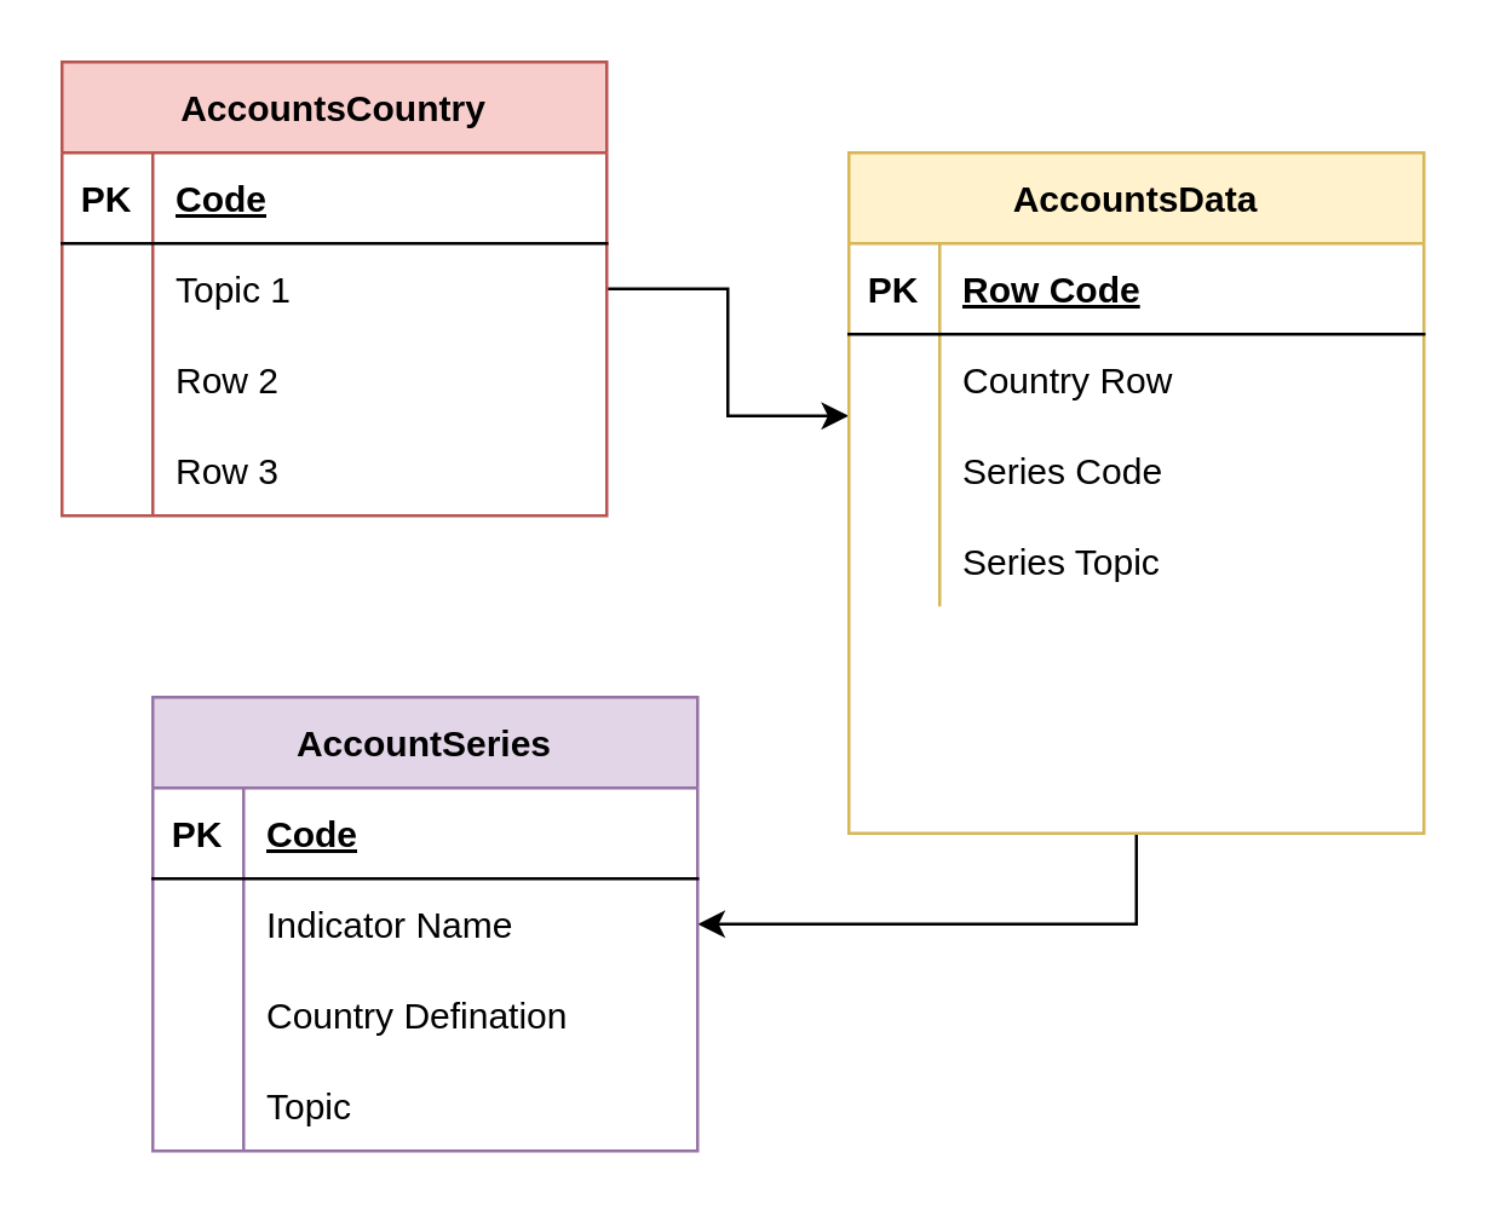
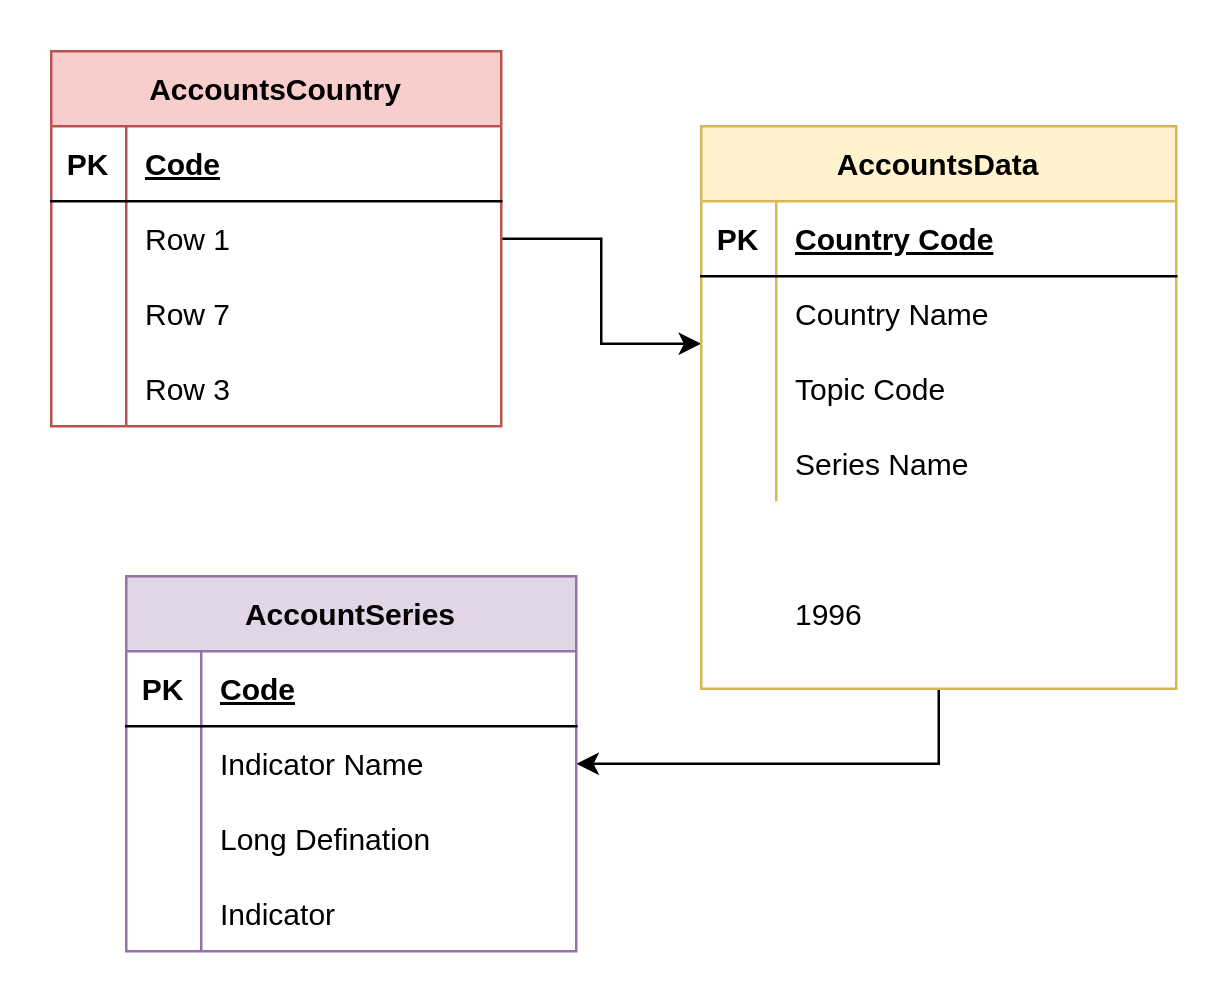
  <mxCell id="0" />
  <mxCell id="1" parent="0" />
  <mxCell id="2" style="edgeStyle=orthogonalEdgeStyle;rounded=0;orthogonalLoop=1;jettySize=auto;html=1;entryX=0;entryY=-0.1;entryDx=0;entryDy=0;entryPerimeter=0;" edge="1" parent="1" source="3" target="24"><mxGeometry relative="1" as="geometry" /></mxCell>
  <mxCell id="3" value="AccountsCountry" style="shape=table;startSize=30;container=1;collapsible=1;childLayout=tableLayout;fixedRows=1;rowLines=0;fontStyle=1;align=center;resizeLast=1;fillColor=#f8cecc;strokeColor=#b85450;" vertex="1" parent="1"><mxGeometry x="20" y="20" width="180" height="150" as="geometry" /></mxCell>
  <mxCell id="4" value="" style="shape=tableRow;horizontal=0;startSize=0;swimlaneHead=0;swimlaneBody=0;fillColor=none;collapsible=0;dropTarget=0;points=[[0,0.5],[1,0.5]];portConstraint=eastwest;top=0;left=0;right=0;bottom=1;" vertex="1" parent="3"><mxGeometry y="30" width="180" height="30" as="geometry" /></mxCell>
  <mxCell id="5" value="PK" style="shape=partialRectangle;connectable=0;fillColor=none;top=0;left=0;bottom=0;right=0;fontStyle=1;overflow=hidden;" vertex="1" parent="4"><mxGeometry width="30" height="30" as="geometry"><mxRectangle width="30" height="30" as="alternateBounds" /></mxGeometry></mxCell>
  <mxCell id="6" value="Code" style="shape=partialRectangle;connectable=0;fillColor=none;top=0;left=0;bottom=0;right=0;align=left;spacingLeft=6;fontStyle=5;overflow=hidden;" vertex="1" parent="4"><mxGeometry x="30" width="150" height="30" as="geometry"><mxRectangle width="150" height="30" as="alternateBounds" /></mxGeometry></mxCell>
  <mxCell id="7" value="" style="shape=tableRow;horizontal=0;startSize=0;swimlaneHead=0;swimlaneBody=0;fillColor=none;collapsible=0;dropTarget=0;points=[[0,0.5],[1,0.5]];portConstraint=eastwest;top=0;left=0;right=0;bottom=0;" vertex="1" parent="3"><mxGeometry y="60" width="180" height="30" as="geometry" /></mxCell>
  <mxCell id="8" value="" style="shape=partialRectangle;connectable=0;fillColor=none;top=0;left=0;bottom=0;right=0;editable=1;overflow=hidden;" vertex="1" parent="7"><mxGeometry width="30" height="30" as="geometry"><mxRectangle width="30" height="30" as="alternateBounds" /></mxGeometry></mxCell>
- <mxCell id="9" value="Topic 1" style="shape=partialRectangle;connectable=0;fillColor=none;top=0;left=0;bottom=0;right=0;align=left;spacingLeft=6;overflow=hidden;" vertex="1" parent="7"><mxGeometry x="30" width="150" height="30" as="geometry"><mxRectangle width="150" height="30" as="alternateBounds" /></mxGeometry></mxCell>
+ <mxCell id="9" value="Row 1" style="shape=partialRectangle;connectable=0;fillColor=none;top=0;left=0;bottom=0;right=0;align=left;spacingLeft=6;overflow=hidden;" vertex="1" parent="7"><mxGeometry x="30" width="150" height="30" as="geometry"><mxRectangle width="150" height="30" as="alternateBounds" /></mxGeometry></mxCell>
  <mxCell id="10" value="" style="shape=tableRow;horizontal=0;startSize=0;swimlaneHead=0;swimlaneBody=0;fillColor=none;collapsible=0;dropTarget=0;points=[[0,0.5],[1,0.5]];portConstraint=eastwest;top=0;left=0;right=0;bottom=0;" vertex="1" parent="3"><mxGeometry y="90" width="180" height="30" as="geometry" /></mxCell>
  <mxCell id="11" value="" style="shape=partialRectangle;connectable=0;fillColor=none;top=0;left=0;bottom=0;right=0;editable=1;overflow=hidden;" vertex="1" parent="10"><mxGeometry width="30" height="30" as="geometry"><mxRectangle width="30" height="30" as="alternateBounds" /></mxGeometry></mxCell>
- <mxCell id="12" value="Row 2" style="shape=partialRectangle;connectable=0;fillColor=none;top=0;left=0;bottom=0;right=0;align=left;spacingLeft=6;overflow=hidden;" vertex="1" parent="10"><mxGeometry x="30" width="150" height="30" as="geometry"><mxRectangle width="150" height="30" as="alternateBounds" /></mxGeometry></mxCell>
+ <mxCell id="12" value="Row 7" style="shape=partialRectangle;connectable=0;fillColor=none;top=0;left=0;bottom=0;right=0;align=left;spacingLeft=6;overflow=hidden;" vertex="1" parent="10"><mxGeometry x="30" width="150" height="30" as="geometry"><mxRectangle width="150" height="30" as="alternateBounds" /></mxGeometry></mxCell>
  <mxCell id="13" value="" style="shape=tableRow;horizontal=0;startSize=0;swimlaneHead=0;swimlaneBody=0;fillColor=none;collapsible=0;dropTarget=0;points=[[0,0.5],[1,0.5]];portConstraint=eastwest;top=0;left=0;right=0;bottom=0;" vertex="1" parent="3"><mxGeometry y="120" width="180" height="30" as="geometry" /></mxCell>
  <mxCell id="14" value="" style="shape=partialRectangle;connectable=0;fillColor=none;top=0;left=0;bottom=0;right=0;editable=1;overflow=hidden;" vertex="1" parent="13"><mxGeometry width="30" height="30" as="geometry"><mxRectangle width="30" height="30" as="alternateBounds" /></mxGeometry></mxCell>
  <mxCell id="15" value="Row 3" style="shape=partialRectangle;connectable=0;fillColor=none;top=0;left=0;bottom=0;right=0;align=left;spacingLeft=6;overflow=hidden;" vertex="1" parent="13"><mxGeometry x="30" width="150" height="30" as="geometry"><mxRectangle width="150" height="30" as="alternateBounds" /></mxGeometry></mxCell>
  <mxCell id="16" style="edgeStyle=orthogonalEdgeStyle;rounded=0;orthogonalLoop=1;jettySize=auto;html=1;entryX=1;entryY=0.5;entryDx=0;entryDy=0;" edge="1" parent="1" source="17" target="34"><mxGeometry relative="1" as="geometry"><mxPoint x="330" y="305" as="targetPoint" /></mxGeometry></mxCell>
  <mxCell id="17" value="AccountsData" style="shape=table;startSize=30;container=1;collapsible=1;childLayout=tableLayout;fixedRows=1;rowLines=0;fontStyle=1;align=center;resizeLast=1;fillColor=#fff2cc;strokeColor=#d6b656;" vertex="1" parent="1"><mxGeometry x="280" y="50" width="190" height="225" as="geometry"><mxRectangle x="620" y="275" width="120" height="30" as="alternateBounds" /></mxGeometry></mxCell>
  <mxCell id="18" value="" style="shape=tableRow;horizontal=0;startSize=0;swimlaneHead=0;swimlaneBody=0;fillColor=none;collapsible=0;dropTarget=0;points=[[0,0.5],[1,0.5]];portConstraint=eastwest;top=0;left=0;right=0;bottom=1;" vertex="1" parent="17"><mxGeometry y="30" width="190" height="30" as="geometry" /></mxCell>
  <mxCell id="19" value="PK" style="shape=partialRectangle;connectable=0;fillColor=none;top=0;left=0;bottom=0;right=0;fontStyle=1;overflow=hidden;" vertex="1" parent="18"><mxGeometry width="30" height="30" as="geometry"><mxRectangle width="30" height="30" as="alternateBounds" /></mxGeometry></mxCell>
- <mxCell id="20" value="Row Code" style="shape=partialRectangle;connectable=0;fillColor=none;top=0;left=0;bottom=0;right=0;align=left;spacingLeft=6;fontStyle=5;overflow=hidden;" vertex="1" parent="18"><mxGeometry x="30" width="160" height="30" as="geometry"><mxRectangle width="160" height="30" as="alternateBounds" /></mxGeometry></mxCell>
+ <mxCell id="20" value="Country Code" style="shape=partialRectangle;connectable=0;fillColor=none;top=0;left=0;bottom=0;right=0;align=left;spacingLeft=6;fontStyle=5;overflow=hidden;" vertex="1" parent="18"><mxGeometry x="30" width="160" height="30" as="geometry"><mxRectangle width="160" height="30" as="alternateBounds" /></mxGeometry></mxCell>
  <mxCell id="21" value="" style="shape=tableRow;horizontal=0;startSize=0;swimlaneHead=0;swimlaneBody=0;fillColor=none;collapsible=0;dropTarget=0;points=[[0,0.5],[1,0.5]];portConstraint=eastwest;top=0;left=0;right=0;bottom=0;" vertex="1" parent="17"><mxGeometry y="60" width="190" height="30" as="geometry" /></mxCell>
  <mxCell id="22" value="" style="shape=partialRectangle;connectable=0;fillColor=none;top=0;left=0;bottom=0;right=0;editable=1;overflow=hidden;" vertex="1" parent="21"><mxGeometry width="30" height="30" as="geometry"><mxRectangle width="30" height="30" as="alternateBounds" /></mxGeometry></mxCell>
- <mxCell id="23" value="Country Row" style="shape=partialRectangle;connectable=0;fillColor=none;top=0;left=0;bottom=0;right=0;align=left;spacingLeft=6;overflow=hidden;" vertex="1" parent="21"><mxGeometry x="30" width="160" height="30" as="geometry"><mxRectangle width="160" height="30" as="alternateBounds" /></mxGeometry></mxCell>
+ <mxCell id="23" value="Country Name" style="shape=partialRectangle;connectable=0;fillColor=none;top=0;left=0;bottom=0;right=0;align=left;spacingLeft=6;overflow=hidden;" vertex="1" parent="21"><mxGeometry x="30" width="160" height="30" as="geometry"><mxRectangle width="160" height="30" as="alternateBounds" /></mxGeometry></mxCell>
  <mxCell id="24" value="" style="shape=tableRow;horizontal=0;startSize=0;swimlaneHead=0;swimlaneBody=0;fillColor=none;collapsible=0;dropTarget=0;points=[[0,0.5],[1,0.5]];portConstraint=eastwest;top=0;left=0;right=0;bottom=0;" vertex="1" parent="17"><mxGeometry y="90" width="190" height="30" as="geometry" /></mxCell>
  <mxCell id="25" value="" style="shape=partialRectangle;connectable=0;fillColor=none;top=0;left=0;bottom=0;right=0;editable=1;overflow=hidden;" vertex="1" parent="24"><mxGeometry width="30" height="30" as="geometry"><mxRectangle width="30" height="30" as="alternateBounds" /></mxGeometry></mxCell>
- <mxCell id="26" value="Series Code" style="shape=partialRectangle;connectable=0;fillColor=none;top=0;left=0;bottom=0;right=0;align=left;spacingLeft=6;overflow=hidden;" vertex="1" parent="24"><mxGeometry x="30" width="160" height="30" as="geometry"><mxRectangle width="160" height="30" as="alternateBounds" /></mxGeometry></mxCell>
+ <mxCell id="26" value="Topic Code" style="shape=partialRectangle;connectable=0;fillColor=none;top=0;left=0;bottom=0;right=0;align=left;spacingLeft=6;overflow=hidden;" vertex="1" parent="24"><mxGeometry x="30" width="160" height="30" as="geometry"><mxRectangle width="160" height="30" as="alternateBounds" /></mxGeometry></mxCell>
  <mxCell id="27" value="" style="shape=tableRow;horizontal=0;startSize=0;swimlaneHead=0;swimlaneBody=0;fillColor=none;collapsible=0;dropTarget=0;points=[[0,0.5],[1,0.5]];portConstraint=eastwest;top=0;left=0;right=0;bottom=0;" vertex="1" parent="17"><mxGeometry y="120" width="190" height="30" as="geometry" /></mxCell>
  <mxCell id="28" value="" style="shape=partialRectangle;connectable=0;fillColor=none;top=0;left=0;bottom=0;right=0;editable=1;overflow=hidden;" vertex="1" parent="27"><mxGeometry width="30" height="30" as="geometry"><mxRectangle width="30" height="30" as="alternateBounds" /></mxGeometry></mxCell>
- <mxCell id="29" value="Series Topic" style="shape=partialRectangle;connectable=0;fillColor=none;top=0;left=0;bottom=0;right=0;align=left;spacingLeft=6;overflow=hidden;" vertex="1" parent="27"><mxGeometry x="30" width="160" height="30" as="geometry"><mxRectangle width="160" height="30" as="alternateBounds" /></mxGeometry></mxCell>
+ <mxCell id="29" value="Series Name" style="shape=partialRectangle;connectable=0;fillColor=none;top=0;left=0;bottom=0;right=0;align=left;spacingLeft=6;overflow=hidden;" vertex="1" parent="27"><mxGeometry x="30" width="160" height="30" as="geometry"><mxRectangle width="160" height="30" as="alternateBounds" /></mxGeometry></mxCell>
  <mxCell id="30" value="AccountSeries" style="shape=table;startSize=30;container=1;collapsible=1;childLayout=tableLayout;fixedRows=1;rowLines=0;fontStyle=1;align=center;resizeLast=1;fillColor=#e1d5e7;strokeColor=#9673a6;" vertex="1" parent="1"><mxGeometry x="50" y="230" width="180" height="150" as="geometry" /></mxCell>
  <mxCell id="31" value="" style="shape=tableRow;horizontal=0;startSize=0;swimlaneHead=0;swimlaneBody=0;fillColor=none;collapsible=0;dropTarget=0;points=[[0,0.5],[1,0.5]];portConstraint=eastwest;top=0;left=0;right=0;bottom=1;" vertex="1" parent="30"><mxGeometry y="30" width="180" height="30" as="geometry" /></mxCell>
  <mxCell id="32" value="PK" style="shape=partialRectangle;connectable=0;fillColor=none;top=0;left=0;bottom=0;right=0;fontStyle=1;overflow=hidden;" vertex="1" parent="31"><mxGeometry width="30" height="30" as="geometry"><mxRectangle width="30" height="30" as="alternateBounds" /></mxGeometry></mxCell>
  <mxCell id="33" value="Code" style="shape=partialRectangle;connectable=0;fillColor=none;top=0;left=0;bottom=0;right=0;align=left;spacingLeft=6;fontStyle=5;overflow=hidden;" vertex="1" parent="31"><mxGeometry x="30" width="150" height="30" as="geometry"><mxRectangle width="150" height="30" as="alternateBounds" /></mxGeometry></mxCell>
  <mxCell id="34" value="" style="shape=tableRow;horizontal=0;startSize=0;swimlaneHead=0;swimlaneBody=0;fillColor=none;collapsible=0;dropTarget=0;points=[[0,0.5],[1,0.5]];portConstraint=eastwest;top=0;left=0;right=0;bottom=0;" vertex="1" parent="30"><mxGeometry y="60" width="180" height="30" as="geometry" /></mxCell>
  <mxCell id="35" value="" style="shape=partialRectangle;connectable=0;fillColor=none;top=0;left=0;bottom=0;right=0;editable=1;overflow=hidden;" vertex="1" parent="34"><mxGeometry width="30" height="30" as="geometry"><mxRectangle width="30" height="30" as="alternateBounds" /></mxGeometry></mxCell>
  <mxCell id="36" value="Indicator Name    " style="shape=partialRectangle;connectable=0;fillColor=none;top=0;left=0;bottom=0;right=0;align=left;spacingLeft=6;overflow=hidden;" vertex="1" parent="34"><mxGeometry x="30" width="150" height="30" as="geometry"><mxRectangle width="150" height="30" as="alternateBounds" /></mxGeometry></mxCell>
  <mxCell id="37" value="" style="shape=tableRow;horizontal=0;startSize=0;swimlaneHead=0;swimlaneBody=0;fillColor=none;collapsible=0;dropTarget=0;points=[[0,0.5],[1,0.5]];portConstraint=eastwest;top=0;left=0;right=0;bottom=0;" vertex="1" parent="30"><mxGeometry y="90" width="180" height="30" as="geometry" /></mxCell>
  <mxCell id="38" value="" style="shape=partialRectangle;connectable=0;fillColor=none;top=0;left=0;bottom=0;right=0;editable=1;overflow=hidden;" vertex="1" parent="37"><mxGeometry width="30" height="30" as="geometry"><mxRectangle width="30" height="30" as="alternateBounds" /></mxGeometry></mxCell>
- <mxCell id="39" value="Country Defination" style="shape=partialRectangle;connectable=0;fillColor=none;top=0;left=0;bottom=0;right=0;align=left;spacingLeft=6;overflow=hidden;" vertex="1" parent="37"><mxGeometry x="30" width="150" height="30" as="geometry"><mxRectangle width="150" height="30" as="alternateBounds" /></mxGeometry></mxCell>
+ <mxCell id="39" value="Long Defination" style="shape=partialRectangle;connectable=0;fillColor=none;top=0;left=0;bottom=0;right=0;align=left;spacingLeft=6;overflow=hidden;" vertex="1" parent="37"><mxGeometry x="30" width="150" height="30" as="geometry"><mxRectangle width="150" height="30" as="alternateBounds" /></mxGeometry></mxCell>
  <mxCell id="40" value="" style="shape=tableRow;horizontal=0;startSize=0;swimlaneHead=0;swimlaneBody=0;fillColor=none;collapsible=0;dropTarget=0;points=[[0,0.5],[1,0.5]];portConstraint=eastwest;top=0;left=0;right=0;bottom=0;" vertex="1" parent="30"><mxGeometry y="120" width="180" height="30" as="geometry" /></mxCell>
  <mxCell id="41" value="" style="shape=partialRectangle;connectable=0;fillColor=none;top=0;left=0;bottom=0;right=0;editable=1;overflow=hidden;" vertex="1" parent="40"><mxGeometry width="30" height="30" as="geometry"><mxRectangle width="30" height="30" as="alternateBounds" /></mxGeometry></mxCell>
- <mxCell id="42" value="Topic" style="shape=partialRectangle;connectable=0;fillColor=none;top=0;left=0;bottom=0;right=0;align=left;spacingLeft=6;overflow=hidden;" vertex="1" parent="40"><mxGeometry x="30" width="150" height="30" as="geometry"><mxRectangle width="150" height="30" as="alternateBounds" /></mxGeometry></mxCell>
+ <mxCell id="42" value="Indicator" style="shape=partialRectangle;connectable=0;fillColor=none;top=0;left=0;bottom=0;right=0;align=left;spacingLeft=6;overflow=hidden;" vertex="1" parent="40"><mxGeometry x="30" width="150" height="30" as="geometry"><mxRectangle width="150" height="30" as="alternateBounds" /></mxGeometry></mxCell>
+ <mxCell id="43" value="1996" style="shape=partialRectangle;connectable=0;fillColor=none;top=0;left=0;bottom=0;right=0;align=left;spacingLeft=6;overflow=hidden;" vertex="1" parent="1"><mxGeometry x="310" y="230" width="150" height="30" as="geometry"><mxRectangle width="150" height="30" as="alternateBounds" /></mxGeometry></mxCell>
